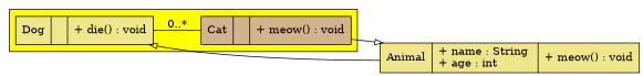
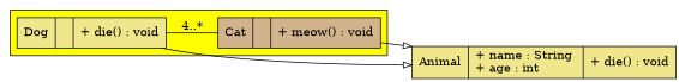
  digraph {
    fontname="Courier New"
    fontsize=10
    rankdir=LR
    node [fillcolor=khaki shape=record style=filled]
    edge [arrowhead=empty]
    n1 [label="{Dog | |+ die() : void}"]
    n2 [fillcolor=tan label="{Cat | |+ meow() : void}"]
-   n3 [label="{Animal |+ name : String \l+ age : int \l| + meow() : void\l}"]
+   n3 [label="{Animal |+ name : String \l+ age : int \l| + die() : void\l}"]
    subgraph cluster_1 {
      bgcolor=yellow
      n1
      n2
    }
-   n1 -> n2 [arrowhead=none label="0..*"]
-   n3 -> n1
+   n1 -> n2 [arrowhead=none label="4..*"]
+   n1 -> n3
    n2 -> n3
  }
